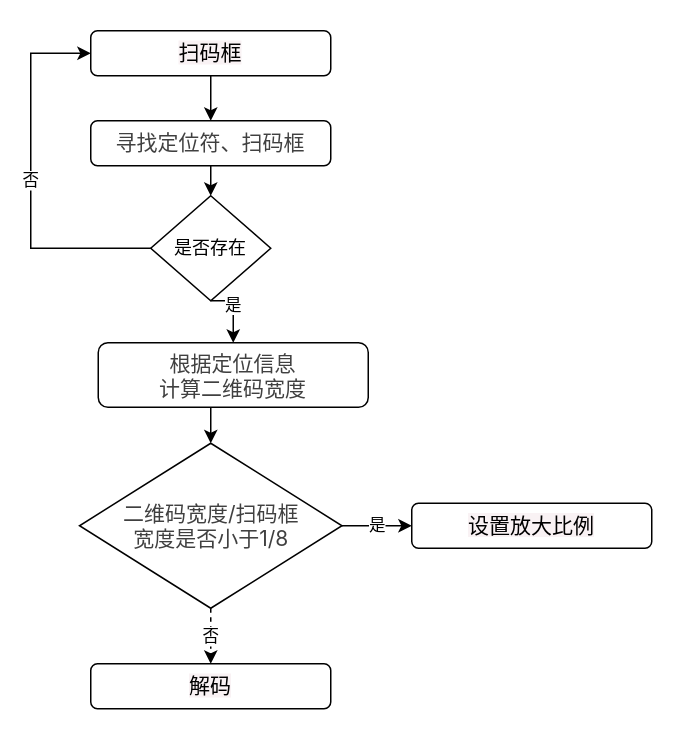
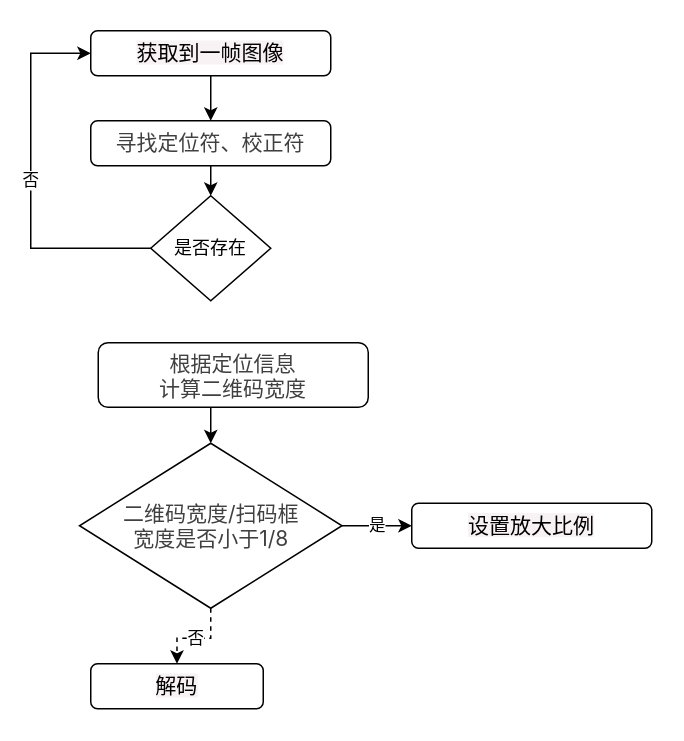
  <mxCell id="0" />
  <mxCell id="1" parent="0" />
  <mxCell id="2" style="edgeStyle=orthogonalEdgeStyle;rounded=0;orthogonalLoop=1;jettySize=auto;html=1;exitX=0.5;exitY=1;exitDx=0;exitDy=0;entryX=0.5;entryY=0;entryDx=0;entryDy=0;" edge="1" parent="1" source="3" target="5"><mxGeometry relative="1" as="geometry" /></mxCell>
- <mxCell id="3" value="&lt;span style=&quot;font-family: &amp;#34;source code pro&amp;#34; , &amp;#34;dejavu sans mono&amp;#34; , &amp;#34;ubuntu mono&amp;#34; , &amp;#34;anonymous pro&amp;#34; , &amp;#34;droid sans mono&amp;#34; , &amp;#34;menlo&amp;#34; , &amp;#34;monaco&amp;#34; , &amp;#34;consolas&amp;#34; , &amp;#34;inconsolata&amp;#34; , &amp;#34;courier&amp;#34; , monospace , &amp;#34;pingfang sc&amp;#34; , &amp;#34;microsoft yahei&amp;#34; , sans-serif ; font-size: 14px ; background-color: rgb(249 , 242 , 244)&quot;&gt;扫码框&lt;br&gt;&lt;/span&gt;" style="rounded=1;whiteSpace=wrap;html=1;fontSize=12;glass=0;strokeWidth=1;shadow=0;" vertex="1" parent="1"><mxGeometry x="60" y="20" width="160" height="30" as="geometry" /></mxCell>
+ <mxCell id="3" value="&lt;span style=&quot;font-family: &amp;#34;source code pro&amp;#34; , &amp;#34;dejavu sans mono&amp;#34; , &amp;#34;ubuntu mono&amp;#34; , &amp;#34;anonymous pro&amp;#34; , &amp;#34;droid sans mono&amp;#34; , &amp;#34;menlo&amp;#34; , &amp;#34;monaco&amp;#34; , &amp;#34;consolas&amp;#34; , &amp;#34;inconsolata&amp;#34; , &amp;#34;courier&amp;#34; , monospace , &amp;#34;pingfang sc&amp;#34; , &amp;#34;microsoft yahei&amp;#34; , sans-serif ; font-size: 14px ; background-color: rgb(249 , 242 , 244)&quot;&gt;获取到一帧图像&lt;br&gt;&lt;/span&gt;" style="rounded=1;whiteSpace=wrap;html=1;fontSize=12;glass=0;strokeWidth=1;shadow=0;" vertex="1" parent="1"><mxGeometry x="60" y="20" width="160" height="30" as="geometry" /></mxCell>
  <mxCell id="4" style="edgeStyle=orthogonalEdgeStyle;rounded=0;orthogonalLoop=1;jettySize=auto;html=1;exitX=0.5;exitY=1;exitDx=0;exitDy=0;entryX=0.5;entryY=0;entryDx=0;entryDy=0;" edge="1" parent="1" source="5" target="9"><mxGeometry relative="1" as="geometry" /></mxCell>
- <mxCell id="5" value="&lt;span style=&quot;color: rgba(0 , 0 , 0 , 0.75) ; font-family: &amp;#34;microsoft yahei&amp;#34; , &amp;#34;sf pro display&amp;#34; , &amp;#34;roboto&amp;#34; , &amp;#34;noto&amp;#34; , &amp;#34;arial&amp;#34; , &amp;#34;pingfang sc&amp;#34; , sans-serif ; text-align: left ; background-color: rgb(255 , 255 , 255)&quot;&gt;&lt;font style=&quot;font-size: 14px&quot;&gt;寻找定位符、扫码框&lt;/font&gt;&lt;/span&gt;&lt;span style=&quot;font-family: &amp;#34;source code pro&amp;#34; , &amp;#34;dejavu sans mono&amp;#34; , &amp;#34;ubuntu mono&amp;#34; , &amp;#34;anonymous pro&amp;#34; , &amp;#34;droid sans mono&amp;#34; , &amp;#34;menlo&amp;#34; , &amp;#34;monaco&amp;#34; , &amp;#34;consolas&amp;#34; , &amp;#34;inconsolata&amp;#34; , &amp;#34;courier&amp;#34; , monospace , &amp;#34;pingfang sc&amp;#34; , &amp;#34;microsoft yahei&amp;#34; , sans-serif ; font-size: 14px ; background-color: rgb(249 , 242 , 244)&quot;&gt;&lt;br&gt;&lt;/span&gt;" style="rounded=1;whiteSpace=wrap;html=1;fontSize=12;glass=0;strokeWidth=1;shadow=0;" vertex="1" parent="1"><mxGeometry x="60" y="80" width="160" height="30" as="geometry" /></mxCell>
- <mxCell id="6" style="edgeStyle=orthogonalEdgeStyle;rounded=0;orthogonalLoop=1;jettySize=auto;html=1;exitX=0.5;exitY=1;exitDx=0;exitDy=0;entryX=0.5;entryY=0;entryDx=0;entryDy=0;" edge="1" parent="1" source="9" target="11"><mxGeometry relative="1" as="geometry"><mxPoint x="140" y="220" as="targetPoint" /></mxGeometry></mxCell>
- <mxCell id="7" value="是" style="edgeLabel;html=1;align=center;verticalAlign=middle;resizable=0;points=[];" vertex="1" connectable="0" parent="6"><mxGeometry x="-0.357" y="-2" relative="1" as="geometry"><mxPoint as="offset" /></mxGeometry></mxCell>
+ <mxCell id="5" value="&lt;span style=&quot;color: rgba(0 , 0 , 0 , 0.75) ; font-family: &amp;#34;microsoft yahei&amp;#34; , &amp;#34;sf pro display&amp;#34; , &amp;#34;roboto&amp;#34; , &amp;#34;noto&amp;#34; , &amp;#34;arial&amp;#34; , &amp;#34;pingfang sc&amp;#34; , sans-serif ; text-align: left ; background-color: rgb(255 , 255 , 255)&quot;&gt;&lt;font style=&quot;font-size: 14px&quot;&gt;寻找定位符、校正符&lt;/font&gt;&lt;/span&gt;&lt;span style=&quot;font-family: &amp;#34;source code pro&amp;#34; , &amp;#34;dejavu sans mono&amp;#34; , &amp;#34;ubuntu mono&amp;#34; , &amp;#34;anonymous pro&amp;#34; , &amp;#34;droid sans mono&amp;#34; , &amp;#34;menlo&amp;#34; , &amp;#34;monaco&amp;#34; , &amp;#34;consolas&amp;#34; , &amp;#34;inconsolata&amp;#34; , &amp;#34;courier&amp;#34; , monospace , &amp;#34;pingfang sc&amp;#34; , &amp;#34;microsoft yahei&amp;#34; , sans-serif ; font-size: 14px ; background-color: rgb(249 , 242 , 244)&quot;&gt;&lt;br&gt;&lt;/span&gt;" style="rounded=1;whiteSpace=wrap;html=1;fontSize=12;glass=0;strokeWidth=1;shadow=0;" vertex="1" parent="1"><mxGeometry x="60" y="80" width="160" height="30" as="geometry" /></mxCell>
  <mxCell id="8" value="否" style="edgeStyle=orthogonalEdgeStyle;rounded=0;orthogonalLoop=1;jettySize=auto;html=1;exitX=0;exitY=0.5;exitDx=0;exitDy=0;entryX=0;entryY=0.5;entryDx=0;entryDy=0;" edge="1" parent="1" source="9" target="3"><mxGeometry relative="1" as="geometry"><Array as="points"><mxPoint x="20" y="165" /><mxPoint x="20" y="35" /></Array></mxGeometry></mxCell>
  <mxCell id="9" value="是否存在" style="rhombus;whiteSpace=wrap;html=1;" vertex="1" parent="1"><mxGeometry x="100" y="130" width="80" height="70" as="geometry" /></mxCell>
  <mxCell id="10" style="edgeStyle=orthogonalEdgeStyle;rounded=0;orthogonalLoop=1;jettySize=auto;html=1;exitX=0.5;exitY=1;exitDx=0;exitDy=0;entryX=0.5;entryY=0;entryDx=0;entryDy=0;" edge="1" parent="1" source="11" target="14"><mxGeometry relative="1" as="geometry" /></mxCell>
  <mxCell id="11" value="&lt;span style=&quot;color: rgba(0 , 0 , 0 , 0.75) ; font-family: &amp;#34;microsoft yahei&amp;#34; , &amp;#34;sf pro display&amp;#34; , &amp;#34;roboto&amp;#34; , &amp;#34;noto&amp;#34; , &amp;#34;arial&amp;#34; , &amp;#34;pingfang sc&amp;#34; , sans-serif ; text-align: left ; background-color: rgb(255 , 255 , 255)&quot;&gt;&lt;font style=&quot;font-size: 14px&quot;&gt;根据定位信息&lt;br&gt;计算二维码宽度&lt;/font&gt;&lt;/span&gt;&lt;span style=&quot;font-family: &amp;#34;source code pro&amp;#34; , &amp;#34;dejavu sans mono&amp;#34; , &amp;#34;ubuntu mono&amp;#34; , &amp;#34;anonymous pro&amp;#34; , &amp;#34;droid sans mono&amp;#34; , &amp;#34;menlo&amp;#34; , &amp;#34;monaco&amp;#34; , &amp;#34;consolas&amp;#34; , &amp;#34;inconsolata&amp;#34; , &amp;#34;courier&amp;#34; , monospace , &amp;#34;pingfang sc&amp;#34; , &amp;#34;microsoft yahei&amp;#34; , sans-serif ; font-size: 14px ; background-color: rgb(249 , 242 , 244)&quot;&gt;&lt;br&gt;&lt;/span&gt;" style="rounded=1;whiteSpace=wrap;html=1;fontSize=12;glass=0;strokeWidth=1;shadow=0;" vertex="1" parent="1"><mxGeometry x="65" y="228" width="180" height="43" as="geometry" /></mxCell>
  <mxCell id="12" value="否" style="edgeStyle=orthogonalEdgeStyle;rounded=0;orthogonalLoop=1;jettySize=auto;html=1;exitX=0.5;exitY=1;exitDx=0;exitDy=0;entryX=0.5;entryY=0;entryDx=0;entryDy=0;dashed=1;" edge="1" parent="1" source="14" target="15"><mxGeometry relative="1" as="geometry" /></mxCell>
  <mxCell id="13" value="是" style="edgeStyle=orthogonalEdgeStyle;rounded=0;orthogonalLoop=1;jettySize=auto;html=1;exitX=1;exitY=0.5;exitDx=0;exitDy=0;entryX=0;entryY=0.5;entryDx=0;entryDy=0;" edge="1" parent="1" source="14" target="16"><mxGeometry relative="1" as="geometry" /></mxCell>
  <mxCell id="14" value="&lt;span style=&quot;color: rgba(0 , 0 , 0 , 0.75) ; font-family: &amp;#34;microsoft yahei&amp;#34; , &amp;#34;sf pro display&amp;#34; , &amp;#34;roboto&amp;#34; , &amp;#34;noto&amp;#34; , &amp;#34;arial&amp;#34; , &amp;#34;pingfang sc&amp;#34; , sans-serif ; text-align: left ; background-color: rgb(255 , 255 , 255)&quot;&gt;&lt;font style=&quot;font-size: 14px&quot;&gt;二维码宽度/扫码框&lt;br&gt;宽度是否小于1/8&lt;/font&gt;&lt;/span&gt;" style="rhombus;whiteSpace=wrap;html=1;" vertex="1" parent="1"><mxGeometry x="52.5" y="295" width="175" height="110" as="geometry" /></mxCell>
- <mxCell id="15" value="&lt;span style=&quot;font-family: &amp;#34;source code pro&amp;#34; , &amp;#34;dejavu sans mono&amp;#34; , &amp;#34;ubuntu mono&amp;#34; , &amp;#34;anonymous pro&amp;#34; , &amp;#34;droid sans mono&amp;#34; , &amp;#34;menlo&amp;#34; , &amp;#34;monaco&amp;#34; , &amp;#34;consolas&amp;#34; , &amp;#34;inconsolata&amp;#34; , &amp;#34;courier&amp;#34; , monospace , &amp;#34;pingfang sc&amp;#34; , &amp;#34;microsoft yahei&amp;#34; , sans-serif ; font-size: 14px ; background-color: rgb(249 , 242 , 244)&quot;&gt;解码&lt;br&gt;&lt;/span&gt;" style="rounded=1;whiteSpace=wrap;html=1;fontSize=12;glass=0;strokeWidth=1;shadow=0;" vertex="1" parent="1"><mxGeometry x="60" y="442" width="160" height="30" as="geometry" /></mxCell>
+ <mxCell id="15" value="&lt;span style=&quot;font-family: &amp;#34;source code pro&amp;#34; , &amp;#34;dejavu sans mono&amp;#34; , &amp;#34;ubuntu mono&amp;#34; , &amp;#34;anonymous pro&amp;#34; , &amp;#34;droid sans mono&amp;#34; , &amp;#34;menlo&amp;#34; , &amp;#34;monaco&amp;#34; , &amp;#34;consolas&amp;#34; , &amp;#34;inconsolata&amp;#34; , &amp;#34;courier&amp;#34; , monospace , &amp;#34;pingfang sc&amp;#34; , &amp;#34;microsoft yahei&amp;#34; , sans-serif ; font-size: 14px ; background-color: rgb(249 , 242 , 244)&quot;&gt;解码&lt;br&gt;&lt;/span&gt;" style="rounded=1;whiteSpace=wrap;html=1;fontSize=12;glass=0;strokeWidth=1;shadow=0;" vertex="1" parent="1"><mxGeometry x="60" y="442" width="115" height="30" as="geometry" /></mxCell>
  <mxCell id="16" value="&lt;span style=&quot;font-family: &amp;#34;source code pro&amp;#34; , &amp;#34;dejavu sans mono&amp;#34; , &amp;#34;ubuntu mono&amp;#34; , &amp;#34;anonymous pro&amp;#34; , &amp;#34;droid sans mono&amp;#34; , &amp;#34;menlo&amp;#34; , &amp;#34;monaco&amp;#34; , &amp;#34;consolas&amp;#34; , &amp;#34;inconsolata&amp;#34; , &amp;#34;courier&amp;#34; , monospace , &amp;#34;pingfang sc&amp;#34; , &amp;#34;microsoft yahei&amp;#34; , sans-serif ; font-size: 14px ; background-color: rgb(249 , 242 , 244)&quot;&gt;设置放大比例&lt;br&gt;&lt;/span&gt;" style="rounded=1;whiteSpace=wrap;html=1;fontSize=12;glass=0;strokeWidth=1;shadow=0;" vertex="1" parent="1"><mxGeometry x="274" y="335" width="160" height="30" as="geometry" /></mxCell>
